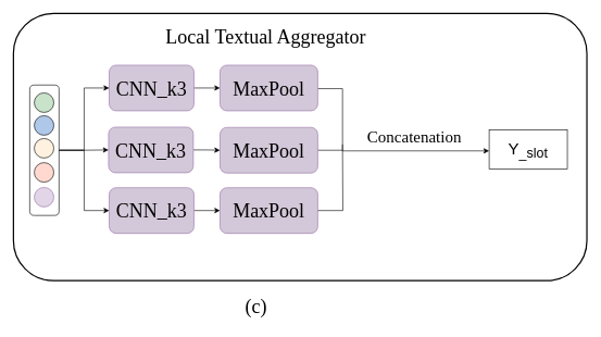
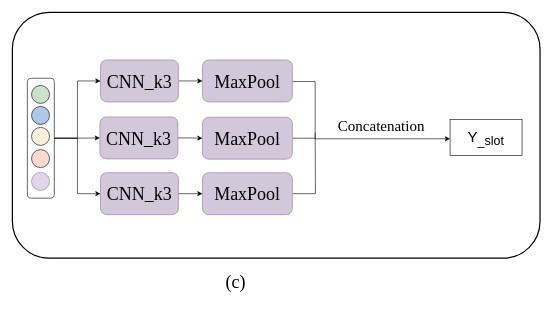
  <mxCell id="0" />
  <mxCell id="1" parent="0" />
  <mxCell id="2" value="" style="rounded=1;whiteSpace=wrap;html=1;strokeWidth=2;" vertex="1" parent="1"><mxGeometry x="20" y="20" width="880" height="410" as="geometry" /></mxCell>
  <mxCell id="3" style="edgeStyle=orthogonalEdgeStyle;rounded=0;orthogonalLoop=1;jettySize=auto;html=1;exitX=1;exitY=0.5;exitDx=0;exitDy=0;entryX=0;entryY=0.5;entryDx=0;entryDy=0;" edge="1" parent="1" source="4" target="6"><mxGeometry relative="1" as="geometry" /></mxCell>
  <mxCell id="4" value="&lt;font style=&quot;font-size: 30px;&quot; face=&quot;Times New Roman&quot;&gt;CNN_k3&lt;/font&gt;" style="rounded=1;whiteSpace=wrap;html=1;fillColor=#D3C8D9;strokeColor=#9673a6;" vertex="1" parent="1"><mxGeometry x="167" y="99.5" width="130" height="70" as="geometry" /></mxCell>
  <mxCell id="5" style="edgeStyle=orthogonalEdgeStyle;rounded=0;orthogonalLoop=1;jettySize=auto;html=1;exitX=1;exitY=0.5;exitDx=0;exitDy=0;" edge="1" parent="1" target="14"><mxGeometry relative="1" as="geometry"><mxPoint x="487" y="135.5" as="sourcePoint" /><mxPoint x="650" y="231" as="targetPoint" /><Array as="points"><mxPoint x="525" y="136" /><mxPoint x="525" y="231" /></Array></mxGeometry></mxCell>
  <mxCell id="6" value="&lt;font style=&quot;font-size: 30px;&quot; face=&quot;Times New Roman&quot;&gt;MaxPool&lt;/font&gt;" style="rounded=1;whiteSpace=wrap;html=1;fillColor=#D3C8D9;strokeColor=#9673a6;" vertex="1" parent="1"><mxGeometry x="337" y="99.5" width="150" height="70" as="geometry" /></mxCell>
  <mxCell id="7" value="" style="group" vertex="1" connectable="0" parent="1"><mxGeometry x="45" y="131" width="45" height="200" as="geometry" /></mxCell>
  <mxCell id="8" value="" style="rounded=1;whiteSpace=wrap;html=1;direction=south;container=0;" vertex="1" parent="7"><mxGeometry y="-1" width="45" height="200" as="geometry" /></mxCell>
  <mxCell id="9" value="" style="ellipse;whiteSpace=wrap;html=1;aspect=fixed;fillColor=#afc8ea;direction=south;container=0;" vertex="1" parent="7"><mxGeometry x="7" y="46" width="30" height="30" as="geometry" /></mxCell>
  <mxCell id="10" value="" style="ellipse;whiteSpace=wrap;html=1;aspect=fixed;fillColor=#fef1e0;direction=south;container=0;" vertex="1" parent="7"><mxGeometry x="7" y="81" width="30" height="30" as="geometry" /></mxCell>
  <mxCell id="11" value="" style="ellipse;whiteSpace=wrap;html=1;aspect=fixed;fillColor=#ffd9d0;direction=south;container=0;" vertex="1" parent="7"><mxGeometry x="7" y="118" width="30" height="30" as="geometry" /></mxCell>
  <mxCell id="12" value="" style="ellipse;whiteSpace=wrap;html=1;aspect=fixed;fillColor=#c8e3ca;direction=south;container=0;" vertex="1" parent="7"><mxGeometry x="7" y="11" width="30" height="30" as="geometry" /></mxCell>
  <mxCell id="13" value="" style="ellipse;whiteSpace=wrap;html=1;aspect=fixed;fillColor=#e1d5e7;strokeColor=#9673a6;container=0;" vertex="1" parent="7"><mxGeometry x="7" y="156" width="30" height="30" as="geometry" /></mxCell>
  <mxCell id="14" value="&lt;font style=&quot;font-size: 25px;&quot;&gt;Y&lt;sub&gt;_slot&lt;/sub&gt;&lt;/font&gt;" style="whiteSpace=wrap;html=1;rounded=0;" vertex="1" parent="1"><mxGeometry x="750" y="199" width="120" height="60" as="geometry" /></mxCell>
- <mxCell id="15" value="&lt;font style=&quot;font-size: 30px;&quot; face=&quot;Times New Roman&quot;&gt;Local Textual Aggregator&lt;/font&gt;" style="text;html=1;align=center;verticalAlign=middle;resizable=0;points=[];autosize=1;strokeColor=none;fillColor=none;" vertex="1" parent="1"><mxGeometry x="242" y="31" width="330" height="50" as="geometry" /></mxCell>
  <mxCell id="16" value="&lt;font face=&quot;Times New Roman&quot;&gt;&lt;span style=&quot;font-size: 30px;&quot;&gt;(c)&lt;/span&gt;&lt;/font&gt;" style="text;html=1;align=center;verticalAlign=middle;resizable=0;points=[];autosize=1;strokeColor=none;fillColor=none;" vertex="1" parent="1"><mxGeometry x="362" y="445" width="60" height="50" as="geometry" /></mxCell>
  <mxCell id="17" style="edgeStyle=orthogonalEdgeStyle;rounded=0;orthogonalLoop=1;jettySize=auto;html=1;exitX=1;exitY=0.5;exitDx=0;exitDy=0;entryX=0;entryY=0.5;entryDx=0;entryDy=0;" edge="1" parent="1" source="18" target="22"><mxGeometry relative="1" as="geometry" /></mxCell>
  <mxCell id="18" value="&lt;font style=&quot;font-size: 30px;&quot; face=&quot;Times New Roman&quot;&gt;CNN_k3&lt;/font&gt;" style="rounded=1;whiteSpace=wrap;html=1;fillColor=#D3C8D9;strokeColor=#9673a6;" vertex="1" parent="1"><mxGeometry x="166" y="194.5" width="130" height="70" as="geometry" /></mxCell>
  <mxCell id="19" style="edgeStyle=orthogonalEdgeStyle;rounded=0;orthogonalLoop=1;jettySize=auto;html=1;exitX=1;exitY=0.5;exitDx=0;exitDy=0;entryX=0;entryY=0.5;entryDx=0;entryDy=0;" edge="1" parent="1" source="20" target="24"><mxGeometry relative="1" as="geometry" /></mxCell>
  <mxCell id="20" value="&lt;font style=&quot;font-size: 30px;&quot; face=&quot;Times New Roman&quot;&gt;CNN_k3&lt;/font&gt;" style="rounded=1;whiteSpace=wrap;html=1;fillColor=#D3C8D9;strokeColor=#9673a6;" vertex="1" parent="1"><mxGeometry x="167" y="287.5" width="130" height="70" as="geometry" /></mxCell>
  <mxCell id="21" style="edgeStyle=orthogonalEdgeStyle;rounded=0;orthogonalLoop=1;jettySize=auto;html=1;exitX=1;exitY=0.5;exitDx=0;exitDy=0;endArrow=none;endFill=0;" edge="1" parent="1"><mxGeometry relative="1" as="geometry"><mxPoint x="487" y="230" as="sourcePoint" /><mxPoint x="525" y="221" as="targetPoint" /><Array as="points"><mxPoint x="525" y="230" /></Array></mxGeometry></mxCell>
  <mxCell id="22" value="&lt;font style=&quot;font-size: 30px;&quot; face=&quot;Times New Roman&quot;&gt;MaxPool&lt;/font&gt;" style="rounded=1;whiteSpace=wrap;html=1;fillColor=#D3C8D9;strokeColor=#9673a6;" vertex="1" parent="1"><mxGeometry x="337" y="195" width="150" height="70" as="geometry" /></mxCell>
  <mxCell id="23" style="edgeStyle=orthogonalEdgeStyle;rounded=0;orthogonalLoop=1;jettySize=auto;html=1;exitX=1;exitY=0.5;exitDx=0;exitDy=0;endArrow=none;endFill=0;" edge="1" parent="1" source="24"><mxGeometry relative="1" as="geometry"><mxPoint x="525" y="230" as="targetPoint" /></mxGeometry></mxCell>
  <mxCell id="24" value="&lt;font style=&quot;font-size: 30px;&quot; face=&quot;Times New Roman&quot;&gt;MaxPool&lt;/font&gt;" style="rounded=1;whiteSpace=wrap;html=1;fillColor=#D3C8D9;strokeColor=#9673a6;" vertex="1" parent="1"><mxGeometry x="337" y="287.5" width="150" height="70" as="geometry" /></mxCell>
  <mxCell id="25" style="edgeStyle=orthogonalEdgeStyle;rounded=0;orthogonalLoop=1;jettySize=auto;html=1;exitX=0.5;exitY=0;exitDx=0;exitDy=0;entryX=0;entryY=0.5;entryDx=0;entryDy=0;" edge="1" parent="1" source="8" target="4"><mxGeometry relative="1" as="geometry" /></mxCell>
  <mxCell id="26" style="edgeStyle=orthogonalEdgeStyle;rounded=0;orthogonalLoop=1;jettySize=auto;html=1;exitX=0.5;exitY=0;exitDx=0;exitDy=0;entryX=0;entryY=0.5;entryDx=0;entryDy=0;" edge="1" parent="1" source="8" target="18"><mxGeometry relative="1" as="geometry" /></mxCell>
  <mxCell id="27" style="edgeStyle=orthogonalEdgeStyle;rounded=0;orthogonalLoop=1;jettySize=auto;html=1;exitX=0.5;exitY=0;exitDx=0;exitDy=0;entryX=0;entryY=0.5;entryDx=0;entryDy=0;" edge="1" parent="1" source="8" target="20"><mxGeometry relative="1" as="geometry" /></mxCell>
  <mxCell id="28" value="&lt;span style=&quot;background-color: initial;&quot;&gt;&lt;font face=&quot;Times New Roman&quot; style=&quot;font-size: 25px;&quot;&gt;Concatenation&lt;/font&gt;&lt;/span&gt;" style="text;html=1;align=center;verticalAlign=middle;resizable=0;points=[];autosize=1;strokeColor=none;fillColor=none;flipV=0;" vertex="1" parent="1"><mxGeometry x="550" y="190" width="170" height="40" as="geometry" /></mxCell>
